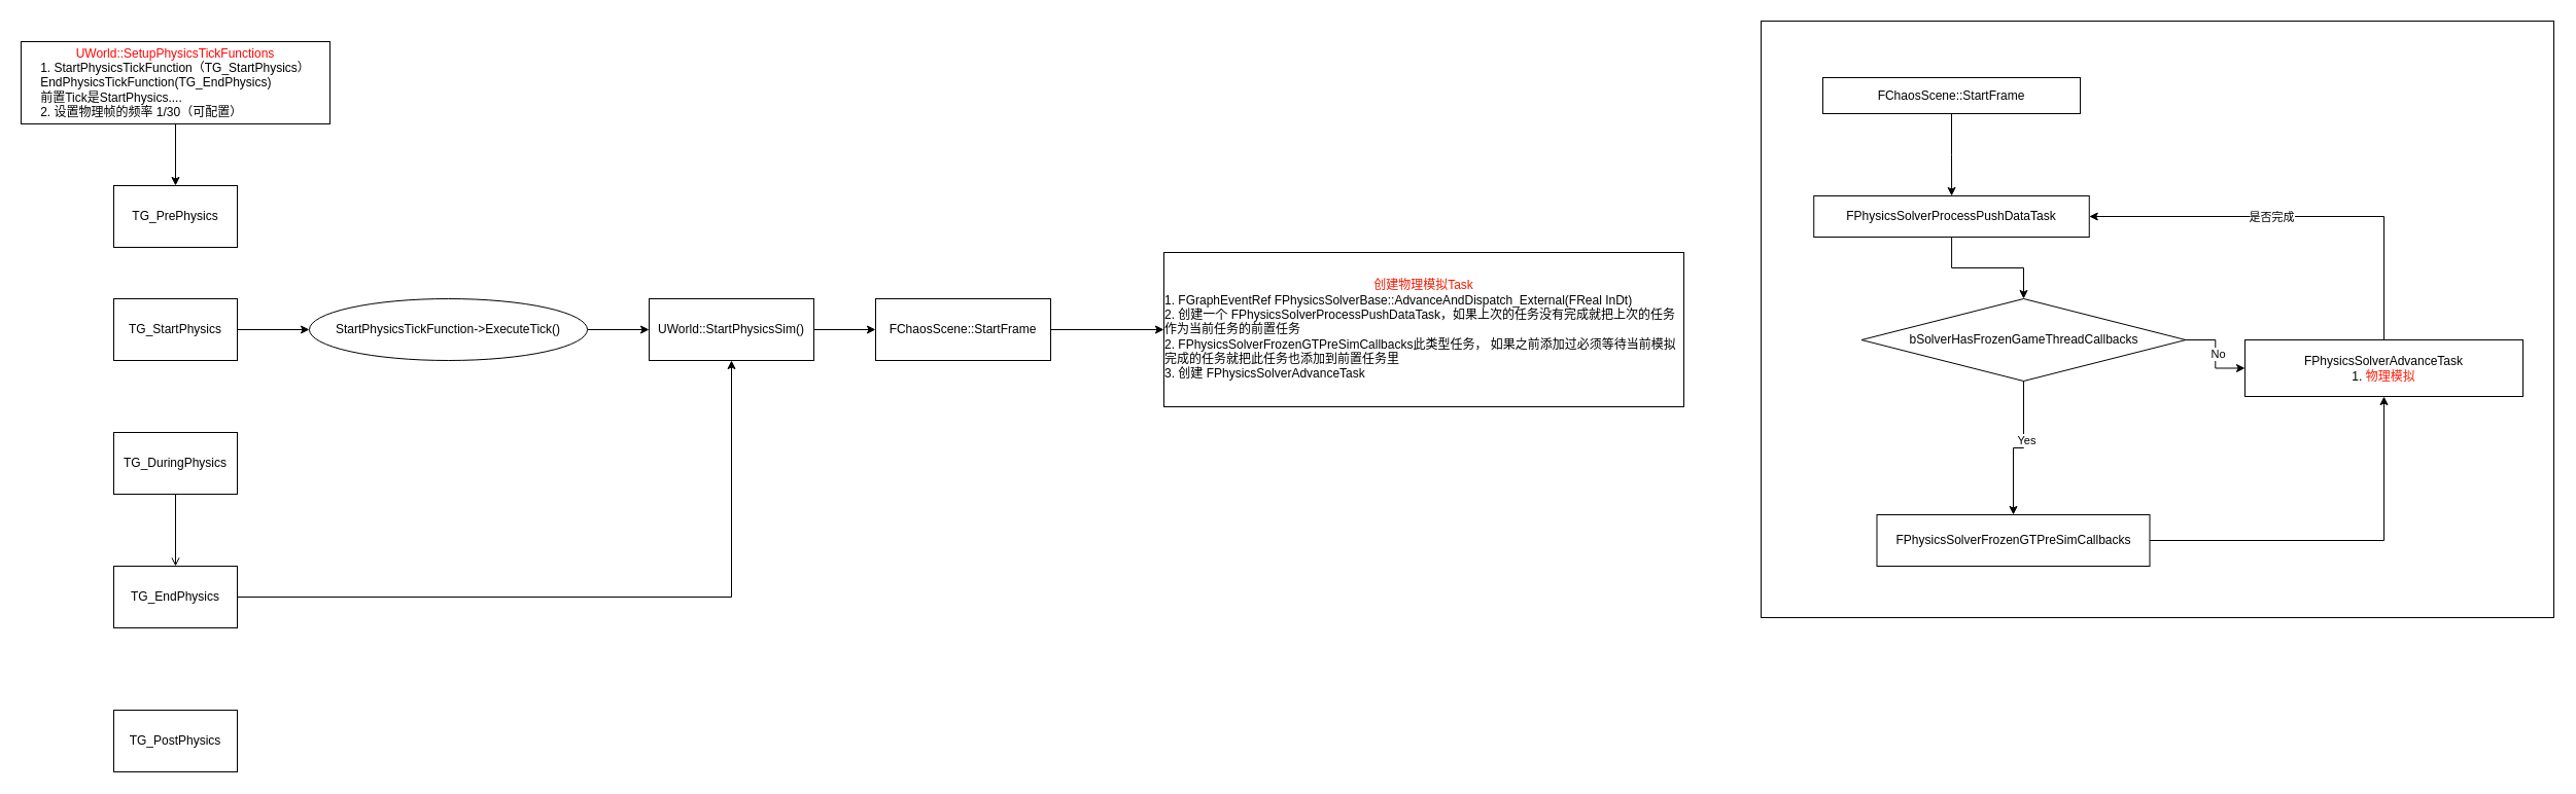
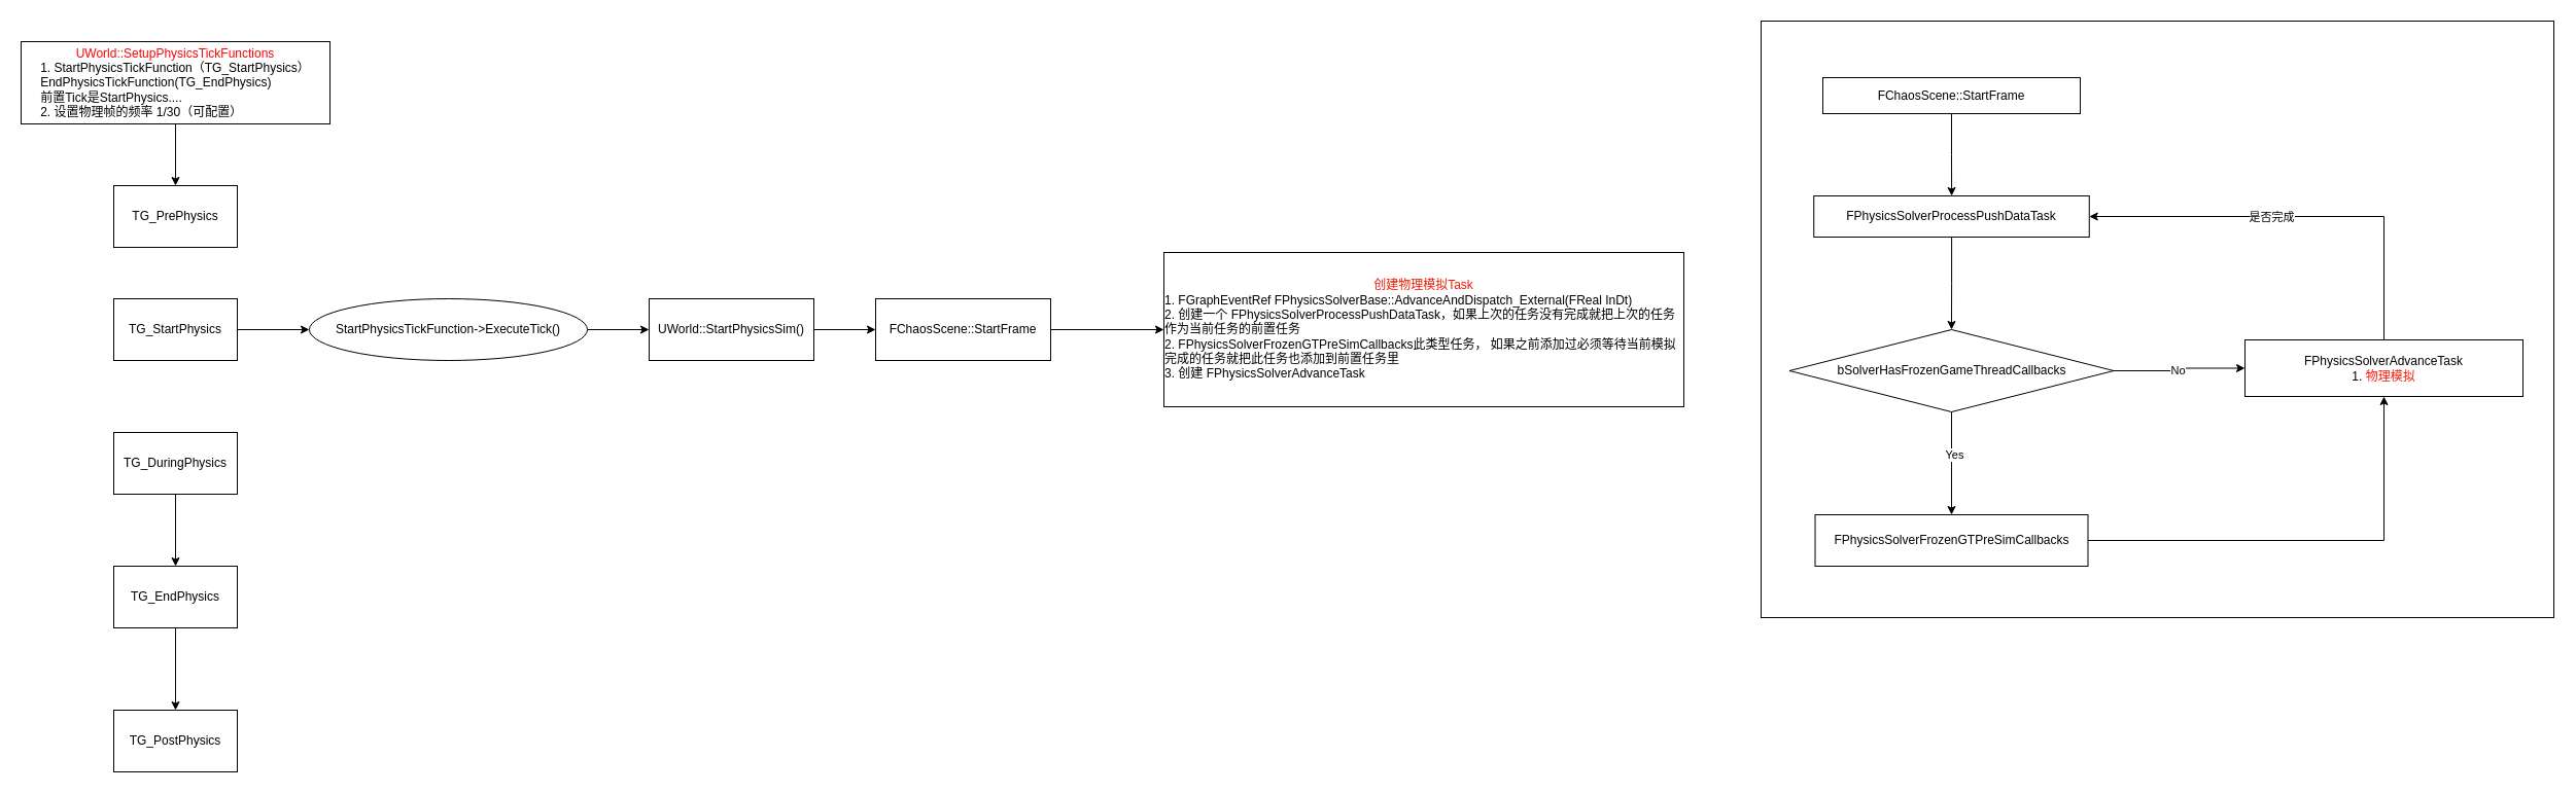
  <mxCell id="0" />
  <mxCell id="1" parent="0" />
  <mxCell id="2" value="" style="edgeStyle=orthogonalEdgeStyle;rounded=0;orthogonalLoop=1;jettySize=auto;html=1;" parent="1" source="3" target="4" edge="1"><mxGeometry relative="1" as="geometry" /></mxCell>
  <mxCell id="3" value="&lt;font color=&quot;#ff0303&quot;&gt;UWorld::SetupPhysicsTickFunctions&lt;/font&gt;&lt;br&gt;&lt;div style=&quot;text-align: left;&quot;&gt;&lt;span style=&quot;background-color: initial;&quot;&gt;1. StartPhysicsTickFunction（TG_StartPhysics）&lt;/span&gt;&lt;/div&gt;&lt;div style=&quot;text-align: left;&quot;&gt;&lt;span style=&quot;background-color: initial;&quot;&gt;EndPhysicsTickFunction(TG_EndPhysics)&lt;/span&gt;&lt;/div&gt;&lt;div style=&quot;text-align: left;&quot;&gt;&lt;span style=&quot;background-color: initial;&quot;&gt;前置Tick是StartPhysics....&lt;/span&gt;&lt;/div&gt;&lt;div style=&quot;text-align: left;&quot;&gt;&lt;span style=&quot;background-color: initial;&quot;&gt;2. 设置物理帧的频率 1/30（可配置）&lt;/span&gt;&lt;/div&gt;" style="rounded=0;whiteSpace=wrap;html=1;" parent="1" vertex="1"><mxGeometry x="20" y="40" width="300" height="80" as="geometry" /></mxCell>
  <mxCell id="4" value="TG_PrePhysics" style="rounded=0;whiteSpace=wrap;html=1;" parent="1" vertex="1"><mxGeometry x="110" y="180" width="120" height="60" as="geometry" /></mxCell>
  <mxCell id="5" value="" style="edgeStyle=orthogonalEdgeStyle;rounded=0;orthogonalLoop=1;jettySize=auto;html=1;" parent="1" source="6" target="13" edge="1"><mxGeometry relative="1" as="geometry" /></mxCell>
  <mxCell id="6" value="TG_StartPhysics" style="rounded=0;whiteSpace=wrap;html=1;" parent="1" vertex="1"><mxGeometry x="110" y="290" width="120" height="60" as="geometry" /></mxCell>
- <mxCell id="7" value="" style="edgeStyle=orthogonalEdgeStyle;rounded=0;orthogonalLoop=1;jettySize=auto;html=1;endArrow=open;" parent="1" source="8" target="10" edge="1"><mxGeometry relative="1" as="geometry" /></mxCell>
+ <mxCell id="7" value="" style="edgeStyle=orthogonalEdgeStyle;rounded=0;orthogonalLoop=1;jettySize=auto;html=1;" parent="1" source="8" target="10" edge="1"><mxGeometry relative="1" as="geometry" /></mxCell>
  <mxCell id="8" value="TG_DuringPhysics" style="rounded=0;whiteSpace=wrap;html=1;" parent="1" vertex="1"><mxGeometry x="110" y="420" width="120" height="60" as="geometry" /></mxCell>
- <mxCell id="9" value="" style="edgeStyle=orthogonalEdgeStyle;rounded=0;orthogonalLoop=1;jettySize=auto;html=1;" parent="1" source="10" target="15" edge="1"><mxGeometry relative="1" as="geometry" /></mxCell>
+ <mxCell id="9" value="" style="edgeStyle=orthogonalEdgeStyle;rounded=0;orthogonalLoop=1;jettySize=auto;html=1;" parent="1" source="10" target="11" edge="1"><mxGeometry relative="1" as="geometry" /></mxCell>
  <mxCell id="10" value="TG_EndPhysics" style="rounded=0;whiteSpace=wrap;html=1;" parent="1" vertex="1"><mxGeometry x="110" y="550" width="120" height="60" as="geometry" /></mxCell>
  <mxCell id="11" value="TG_PostPhysics" style="rounded=0;whiteSpace=wrap;html=1;" parent="1" vertex="1"><mxGeometry x="110" y="690" width="120" height="60" as="geometry" /></mxCell>
  <mxCell id="12" value="" style="edgeStyle=orthogonalEdgeStyle;rounded=0;orthogonalLoop=1;jettySize=auto;html=1;" parent="1" source="13" target="15" edge="1"><mxGeometry relative="1" as="geometry" /></mxCell>
  <mxCell id="13" value="StartPhysicsTickFunction-&amp;gt;ExecuteTick()" style="ellipse;whiteSpace=wrap;html=1;" parent="1" vertex="1"><mxGeometry x="300" y="290" width="270" height="60" as="geometry" /></mxCell>
  <mxCell id="14" value="" style="edgeStyle=orthogonalEdgeStyle;rounded=0;orthogonalLoop=1;jettySize=auto;html=1;" parent="1" source="15" target="17" edge="1"><mxGeometry relative="1" as="geometry" /></mxCell>
  <mxCell id="15" value="UWorld::StartPhysicsSim()" style="rounded=0;whiteSpace=wrap;html=1;" parent="1" vertex="1"><mxGeometry x="630" y="290" width="160" height="60" as="geometry" /></mxCell>
  <mxCell id="16" value="" style="edgeStyle=orthogonalEdgeStyle;rounded=0;orthogonalLoop=1;jettySize=auto;html=1;" parent="1" source="17" target="18" edge="1"><mxGeometry relative="1" as="geometry" /></mxCell>
  <mxCell id="17" value="FChaosScene::StartFrame" style="whiteSpace=wrap;html=1;rounded=0;" parent="1" vertex="1"><mxGeometry x="850" y="290" width="170" height="60" as="geometry" /></mxCell>
  <mxCell id="18" value="&lt;font color=&quot;#f01a02&quot;&gt;创建物理模拟Task&lt;/font&gt;&lt;br&gt;&lt;div style=&quot;text-align: left;&quot;&gt;&lt;span style=&quot;background-color: initial;&quot;&gt;1. FGraphEventRef FPhysicsSolverBase::AdvanceAndDispatch_External(FReal InDt)&lt;/span&gt;&lt;/div&gt;&lt;div style=&quot;text-align: left;&quot;&gt;&lt;span style=&quot;background-color: initial;&quot;&gt;2. 创建一个&amp;nbsp;FPhysicsSolverProcessPushDataTask，如果上次的任务没有完成就把上次的任务作为当前任务的前置任务&lt;/span&gt;&lt;/div&gt;&lt;div style=&quot;text-align: left;&quot;&gt;&lt;span style=&quot;background-color: initial;&quot;&gt;2. FPhysicsSolverFrozenGTPreSimCallbacks此类型任务， 如果之前添加过必须等待当前模拟完成的任务就把此任务也添加到前置任务里&lt;br&gt;3. 创建&amp;nbsp;&lt;/span&gt;FPhysicsSolverAdvanceTask&lt;/div&gt;" style="whiteSpace=wrap;html=1;rounded=0;" parent="1" vertex="1"><mxGeometry x="1130" y="245" width="505" height="150" as="geometry" /></mxCell>
  <mxCell id="19" value="" style="group" parent="1" vertex="1" connectable="0"><mxGeometry x="1710" y="20" width="770" height="580" as="geometry" /></mxCell>
  <mxCell id="20" value="" style="rounded=0;whiteSpace=wrap;html=1;movable=0;resizable=0;rotatable=0;deletable=0;editable=0;locked=1;connectable=0;" parent="19" vertex="1"><mxGeometry width="770" height="580" as="geometry" /></mxCell>
  <mxCell id="21" value="FChaosScene::StartFrame" style="rounded=0;whiteSpace=wrap;html=1;movable=0;resizable=0;rotatable=0;deletable=0;editable=0;locked=1;connectable=0;" parent="19" vertex="1"><mxGeometry x="60" y="55" width="250" height="35" as="geometry" /></mxCell>
  <mxCell id="22" value="FPhysicsSolverProcessPushDataTask" style="whiteSpace=wrap;html=1;rounded=0;movable=0;resizable=0;rotatable=0;deletable=0;editable=0;locked=1;connectable=0;" parent="19" vertex="1"><mxGeometry x="51.25" y="170" width="267.5" height="40" as="geometry" /></mxCell>
  <mxCell id="23" value="" style="edgeStyle=orthogonalEdgeStyle;rounded=0;orthogonalLoop=1;jettySize=auto;html=1;movable=0;resizable=0;rotatable=0;deletable=0;editable=0;locked=1;connectable=0;" parent="19" source="21" target="22" edge="1"><mxGeometry relative="1" as="geometry" /></mxCell>
- <mxCell id="24" value="bSolverHasFrozenGameThreadCallbacks" style="rhombus;whiteSpace=wrap;html=1;rounded=0;movable=0;resizable=0;rotatable=0;deletable=0;editable=0;locked=1;connectable=0;" parent="19" vertex="1"><mxGeometry x="97.5" y="270" width="315" height="80" as="geometry" /></mxCell>
+ <mxCell id="24" value="bSolverHasFrozenGameThreadCallbacks" style="rhombus;whiteSpace=wrap;html=1;rounded=0;movable=0;resizable=0;rotatable=0;deletable=0;editable=0;locked=1;connectable=0;" parent="19" vertex="1"><mxGeometry x="27.5" y="300" width="315" height="80" as="geometry" /></mxCell>
  <mxCell id="25" value="" style="edgeStyle=orthogonalEdgeStyle;rounded=0;orthogonalLoop=1;jettySize=auto;html=1;movable=0;resizable=0;rotatable=0;deletable=0;editable=0;locked=1;connectable=0;" parent="19" source="22" target="24" edge="1"><mxGeometry relative="1" as="geometry" /></mxCell>
- <mxCell id="26" value="FPhysicsSolverFrozenGTPreSimCallbacks" style="whiteSpace=wrap;html=1;rounded=0;movable=0;resizable=0;rotatable=0;deletable=0;editable=0;locked=1;connectable=0;" parent="19" vertex="1"><mxGeometry x="112.5" y="480" width="265" height="50" as="geometry" /></mxCell>
+ <mxCell id="26" value="FPhysicsSolverFrozenGTPreSimCallbacks" style="whiteSpace=wrap;html=1;rounded=0;movable=0;resizable=0;rotatable=0;deletable=0;editable=0;locked=1;connectable=0;" parent="19" vertex="1"><mxGeometry x="52.5" y="480" width="265" height="50" as="geometry" /></mxCell>
  <mxCell id="27" value="" style="edgeStyle=orthogonalEdgeStyle;rounded=0;orthogonalLoop=1;jettySize=auto;html=1;movable=0;resizable=0;rotatable=0;deletable=0;editable=0;locked=1;connectable=0;" parent="19" source="24" target="26" edge="1"><mxGeometry relative="1" as="geometry" /></mxCell>
  <mxCell id="28" value="Yes" style="edgeLabel;html=1;align=center;verticalAlign=middle;resizable=0;points=[];movable=0;rotatable=0;deletable=0;editable=0;locked=1;connectable=0;" parent="27" vertex="1" connectable="0"><mxGeometry x="-0.18" y="2" relative="1" as="geometry"><mxPoint as="offset" /></mxGeometry></mxCell>
  <mxCell id="29" style="edgeStyle=orthogonalEdgeStyle;rounded=0;orthogonalLoop=1;jettySize=auto;html=1;exitX=0.5;exitY=0;exitDx=0;exitDy=0;entryX=1;entryY=0.5;entryDx=0;entryDy=0;movable=0;resizable=0;rotatable=0;deletable=0;editable=0;locked=1;connectable=0;" parent="19" source="31" target="22" edge="1"><mxGeometry relative="1" as="geometry" /></mxCell>
  <mxCell id="30" value="是否完成" style="edgeLabel;html=1;align=center;verticalAlign=middle;resizable=0;points=[];movable=0;rotatable=0;deletable=0;editable=0;locked=1;connectable=0;" parent="29" vertex="1" connectable="0"><mxGeometry x="0.13" relative="1" as="geometry"><mxPoint as="offset" /></mxGeometry></mxCell>
  <mxCell id="31" value="FPhysicsSolverAdvanceTask&lt;br&gt;1. &lt;font color=&quot;#ff1808&quot;&gt;物理模拟&lt;/font&gt;" style="whiteSpace=wrap;html=1;rounded=0;movable=1;resizable=1;rotatable=1;deletable=1;editable=1;locked=0;connectable=1;" parent="19" vertex="1"><mxGeometry x="470" y="310" width="270" height="55" as="geometry" /></mxCell>
  <mxCell id="32" value="" style="edgeStyle=orthogonalEdgeStyle;rounded=0;orthogonalLoop=1;jettySize=auto;html=1;movable=0;resizable=0;rotatable=0;deletable=0;editable=0;locked=1;connectable=0;" parent="19" source="24" target="31" edge="1"><mxGeometry relative="1" as="geometry" /></mxCell>
  <mxCell id="33" value="No" style="edgeLabel;html=1;align=center;verticalAlign=middle;resizable=0;points=[];movable=0;rotatable=0;deletable=0;editable=0;locked=1;connectable=0;" parent="32" vertex="1" connectable="0"><mxGeometry x="-0.02" y="2" relative="1" as="geometry"><mxPoint as="offset" /></mxGeometry></mxCell>
  <mxCell id="34" style="edgeStyle=orthogonalEdgeStyle;rounded=0;orthogonalLoop=1;jettySize=auto;html=1;exitX=1;exitY=0.5;exitDx=0;exitDy=0;entryX=0.5;entryY=1;entryDx=0;entryDy=0;movable=0;resizable=0;rotatable=0;deletable=0;editable=0;locked=1;connectable=0;" parent="19" source="26" target="31" edge="1"><mxGeometry relative="1" as="geometry" /></mxCell>
